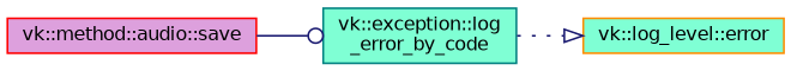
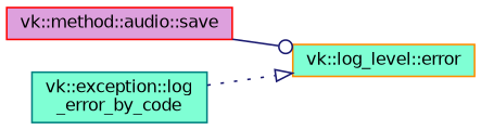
  digraph {
    rankdir=LR
    node [fillcolor=aquamarine fontname=Helvetica fontsize=10 shape=record style=filled]
    edge [color=midnightblue fontname=Helvetica fontsize=10 labelfontname=Helvetica labelfontsize=10]
    n1 [color=red fillcolor=plum fontcolor=black height=0.2 label="vk::method::audio::save" width=0.4]
    n2 [color=teal height=0.2 label="vk::exception::log\l_error_by_code" width=0.4]
    n3 [color=darkorange height=0.2 label="vk::log_level::error" width=0.4]
-   n1 -> n2 [arrowhead=odot style=solid]
+   n1 -> n3 [arrowhead=odot style=solid]
    n2 -> n3 [arrowhead=onormal style=dotted]
  }
